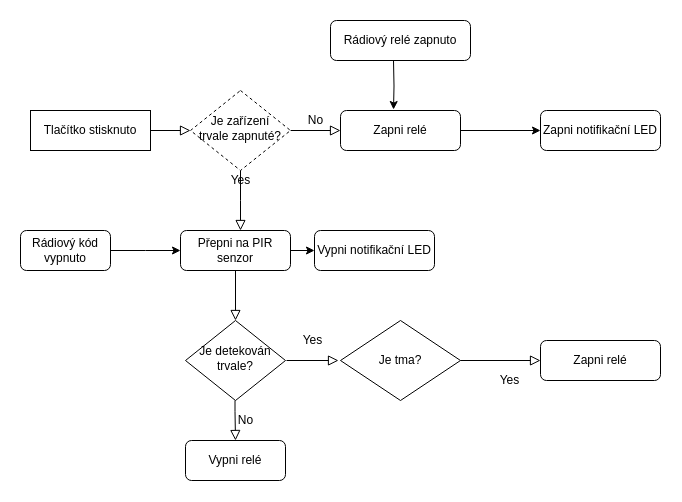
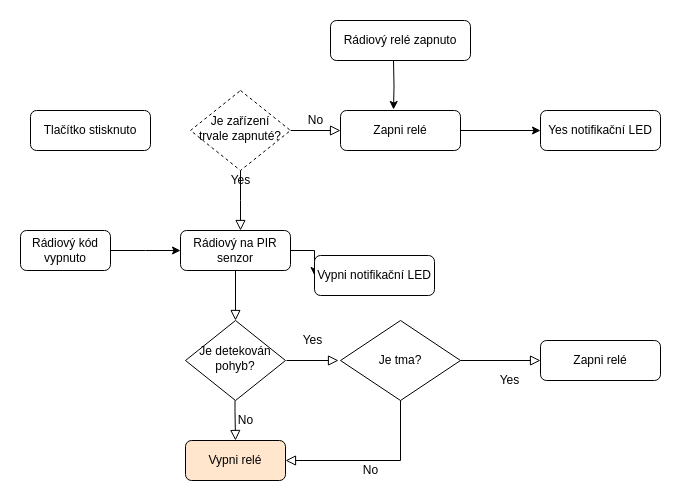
  <mxCell id="0" />
  <mxCell id="1" parent="0" />
- <mxCell id="2" value="" style="rounded=0;html=1;jettySize=auto;orthogonalLoop=1;fontSize=12;endArrow=block;endFill=0;endSize=8;strokeWidth=1;shadow=0;labelBackgroundColor=none;edgeStyle=orthogonalEdgeStyle;" parent="1" source="3" target="6" edge="1"><mxGeometry relative="1" as="geometry" /></mxCell>
- <mxCell id="3" value="Tlačítko stisknuto" style="whiteSpace=wrap;html=1;fontSize=12;glass=0;strokeWidth=1;shadow=0;rounded=0;" parent="1" vertex="1"><mxGeometry x="30" y="110" width="120" height="40" as="geometry" /></mxCell>
+ <mxCell id="3" value="Tlačítko stisknuto" style="rounded=1;whiteSpace=wrap;html=1;fontSize=12;glass=0;strokeWidth=1;shadow=0;" parent="1" vertex="1"><mxGeometry x="30" y="110" width="120" height="40" as="geometry" /></mxCell>
  <mxCell id="4" value="Yes" style="rounded=0;html=1;jettySize=auto;orthogonalLoop=1;fontSize=12;endArrow=block;endFill=0;endSize=8;strokeWidth=1;shadow=0;labelBackgroundColor=none;edgeStyle=orthogonalEdgeStyle;" parent="1" source="6" edge="1"><mxGeometry y="20" relative="1" as="geometry"><mxPoint as="offset" /><mxPoint x="240" y="230" as="targetPoint" /></mxGeometry></mxCell>
  <mxCell id="5" value="No" style="edgeStyle=orthogonalEdgeStyle;rounded=0;html=1;jettySize=auto;orthogonalLoop=1;fontSize=12;endArrow=block;endFill=0;endSize=8;strokeWidth=1;shadow=0;labelBackgroundColor=none;" parent="1" source="6" target="8" edge="1"><mxGeometry y="10" relative="1" as="geometry"><mxPoint as="offset" /></mxGeometry></mxCell>
  <mxCell id="6" value="Je zařízení trvale zapnuté?" style="rhombus;whiteSpace=wrap;html=1;shadow=0;fontFamily=Helvetica;fontSize=12;align=center;strokeWidth=1;spacing=6;spacingTop=-4;dashed=1;" parent="1" vertex="1"><mxGeometry x="190" y="90" width="100" height="80" as="geometry" /></mxCell>
  <mxCell id="7" value="" style="edgeStyle=orthogonalEdgeStyle;rounded=0;orthogonalLoop=1;jettySize=auto;html=1;fontSize=12;" edge="1" parent="1" source="8" target="11"><mxGeometry relative="1" as="geometry" /></mxCell>
  <mxCell id="8" value="Zapni relé" style="rounded=1;whiteSpace=wrap;html=1;fontSize=12;glass=0;strokeWidth=1;shadow=0;" parent="1" vertex="1"><mxGeometry x="340" y="110" width="120" height="40" as="geometry" /></mxCell>
  <mxCell id="9" style="edgeStyle=orthogonalEdgeStyle;rounded=0;orthogonalLoop=1;jettySize=auto;html=1;exitX=1;exitY=0.5;exitDx=0;exitDy=0;entryX=0;entryY=0.5;entryDx=0;entryDy=0;fontSize=12;" edge="1" parent="1" source="10" target="24"><mxGeometry relative="1" as="geometry" /></mxCell>
- <mxCell id="10" value="Přepni na PIR senzor" style="rounded=1;whiteSpace=wrap;html=1;fontSize=12;glass=0;strokeWidth=1;shadow=0;" parent="1" vertex="1"><mxGeometry x="180" y="230" width="110" height="40" as="geometry" /></mxCell>
- <mxCell id="11" value="Zapni notifikační LED" style="whiteSpace=wrap;html=1;rounded=1;shadow=0;strokeWidth=1;glass=0;fontSize=12;" vertex="1" parent="1"><mxGeometry x="540" y="110" width="120" height="40" as="geometry" /></mxCell>
+ <mxCell id="10" value="Rádiový na PIR senzor" style="rounded=1;whiteSpace=wrap;html=1;fontSize=12;glass=0;strokeWidth=1;shadow=0;" parent="1" vertex="1"><mxGeometry x="180" y="230" width="110" height="40" as="geometry" /></mxCell>
+ <mxCell id="11" value="Yes notifikační LED" style="whiteSpace=wrap;html=1;rounded=1;shadow=0;strokeWidth=1;glass=0;fontSize=12;" vertex="1" parent="1"><mxGeometry x="540" y="110" width="120" height="40" as="geometry" /></mxCell>
  <mxCell id="12" value="Yes" style="rounded=0;html=1;jettySize=auto;orthogonalLoop=1;fontSize=12;endArrow=block;endFill=0;endSize=8;strokeWidth=1;shadow=0;labelBackgroundColor=none;edgeStyle=orthogonalEdgeStyle;" edge="1" parent="1"><mxGeometry y="20" relative="1" as="geometry"><mxPoint as="offset" /><mxPoint x="286" y="360" as="sourcePoint" /><mxPoint x="338" y="360" as="targetPoint" /><Array as="points"><mxPoint x="338" y="360" /></Array></mxGeometry></mxCell>
- <mxCell id="13" value="Je detekován trvale?" style="rhombus;whiteSpace=wrap;html=1;shadow=0;fontFamily=Helvetica;fontSize=12;align=center;strokeWidth=1;spacing=6;spacingTop=-4;" vertex="1" parent="1"><mxGeometry x="185" y="320" width="100" height="80" as="geometry" /></mxCell>
+ <mxCell id="13" value="Je detekován pohyb?" style="rhombus;whiteSpace=wrap;html=1;shadow=0;fontFamily=Helvetica;fontSize=12;align=center;strokeWidth=1;spacing=6;spacingTop=-4;" vertex="1" parent="1"><mxGeometry x="185" y="320" width="100" height="80" as="geometry" /></mxCell>
  <mxCell id="14" value="" style="rounded=0;html=1;jettySize=auto;orthogonalLoop=1;fontSize=12;endArrow=block;endFill=0;endSize=8;strokeWidth=1;shadow=0;labelBackgroundColor=none;edgeStyle=orthogonalEdgeStyle;exitX=0.5;exitY=1;exitDx=0;exitDy=0;entryX=0.5;entryY=0;entryDx=0;entryDy=0;" edge="1" parent="1" source="10" target="13"><mxGeometry relative="1" as="geometry"><mxPoint x="239.5" y="280" as="sourcePoint" /><mxPoint x="240" y="310" as="targetPoint" /></mxGeometry></mxCell>
  <mxCell id="15" value="Je tma?" style="rhombus;whiteSpace=wrap;html=1;fontSize=12;" vertex="1" parent="1"><mxGeometry x="340" y="320" width="120" height="80" as="geometry" /></mxCell>
  <mxCell id="16" value="Yes" style="rounded=0;html=1;jettySize=auto;orthogonalLoop=1;fontSize=12;endArrow=block;endFill=0;endSize=8;strokeWidth=1;shadow=0;labelBackgroundColor=none;edgeStyle=orthogonalEdgeStyle;entryX=0;entryY=0.5;entryDx=0;entryDy=0;" edge="1" parent="1" source="15" target="25"><mxGeometry x="0.231" y="-20" relative="1" as="geometry"><mxPoint as="offset" /><mxPoint x="560" y="490" as="sourcePoint" /><mxPoint x="560" y="360" as="targetPoint" /><Array as="points" /></mxGeometry></mxCell>
  <mxCell id="17" value="No" style="edgeStyle=orthogonalEdgeStyle;rounded=0;html=1;jettySize=auto;orthogonalLoop=1;fontSize=12;endArrow=block;endFill=0;endSize=8;strokeWidth=1;shadow=0;labelBackgroundColor=none;" edge="1" parent="1"><mxGeometry x="0.016" y="10" relative="1" as="geometry"><mxPoint as="offset" /><mxPoint x="234.5" y="400" as="sourcePoint" /><mxPoint x="235" y="440" as="targetPoint" /><Array as="points"><mxPoint x="234.5" y="411" /><mxPoint x="234.5" y="411" /></Array></mxGeometry></mxCell>
- <mxCell id="18" value="Vypni relé" style="rounded=1;whiteSpace=wrap;html=1;fontSize=12;" vertex="1" parent="1"><mxGeometry x="185" y="440" width="100" height="40" as="geometry" /></mxCell>
+ <mxCell id="18" value="Vypni relé" style="rounded=1;whiteSpace=wrap;html=1;fontSize=12;fillColor=#ffe6cc;" vertex="1" parent="1"><mxGeometry x="185" y="440" width="100" height="40" as="geometry" /></mxCell>
+ <mxCell id="19" value="No" style="edgeStyle=orthogonalEdgeStyle;rounded=0;html=1;jettySize=auto;orthogonalLoop=1;fontSize=12;endArrow=block;endFill=0;endSize=8;strokeWidth=1;shadow=0;labelBackgroundColor=none;exitX=0.5;exitY=1;exitDx=0;exitDy=0;entryX=1;entryY=0.5;entryDx=0;entryDy=0;" edge="1" parent="1" source="15" target="18"><mxGeometry x="0.029" y="10" relative="1" as="geometry"><mxPoint as="offset" /><mxPoint x="420" y="410" as="sourcePoint" /><mxPoint x="150" y="470" as="targetPoint" /><Array as="points"><mxPoint x="400" y="460" /></Array></mxGeometry></mxCell>
  <mxCell id="20" value="" style="edgeStyle=orthogonalEdgeStyle;rounded=0;orthogonalLoop=1;jettySize=auto;html=1;fontSize=12;entryX=0.442;entryY=-0.025;entryDx=0;entryDy=0;entryPerimeter=0;" edge="1" parent="1" target="8"><mxGeometry relative="1" as="geometry"><mxPoint x="393" y="60" as="sourcePoint" /></mxGeometry></mxCell>
  <mxCell id="21" value="Rádiový relé zapnuto" style="rounded=1;whiteSpace=wrap;html=1;fontSize=12;" vertex="1" parent="1"><mxGeometry x="330" y="20" width="140" height="40" as="geometry" /></mxCell>
  <mxCell id="22" value="" style="edgeStyle=orthogonalEdgeStyle;rounded=0;orthogonalLoop=1;jettySize=auto;html=1;fontSize=12;" edge="1" parent="1" source="23"><mxGeometry relative="1" as="geometry"><mxPoint x="180" y="250" as="targetPoint" /></mxGeometry></mxCell>
  <mxCell id="23" value="Rádiový kód vypnuto" style="rounded=1;whiteSpace=wrap;html=1;fontSize=12;" vertex="1" parent="1"><mxGeometry x="20" y="230" width="90" height="40" as="geometry" /></mxCell>
- <mxCell id="24" value="Vypni notifikační LED" style="rounded=1;whiteSpace=wrap;html=1;fontSize=12;" vertex="1" parent="1"><mxGeometry x="314" y="230" width="120" height="40" as="geometry" /></mxCell>
+ <mxCell id="24" value="Vypni notifikační LED" style="rounded=1;whiteSpace=wrap;html=1;fontSize=12;" vertex="1" parent="1"><mxGeometry x="314" y="255" width="120" height="40" as="geometry" /></mxCell>
  <mxCell id="25" value="Zapni relé" style="rounded=1;whiteSpace=wrap;html=1;fontSize=12;glass=0;strokeWidth=1;shadow=0;" vertex="1" parent="1"><mxGeometry x="540" y="340" width="120" height="40" as="geometry" /></mxCell>
